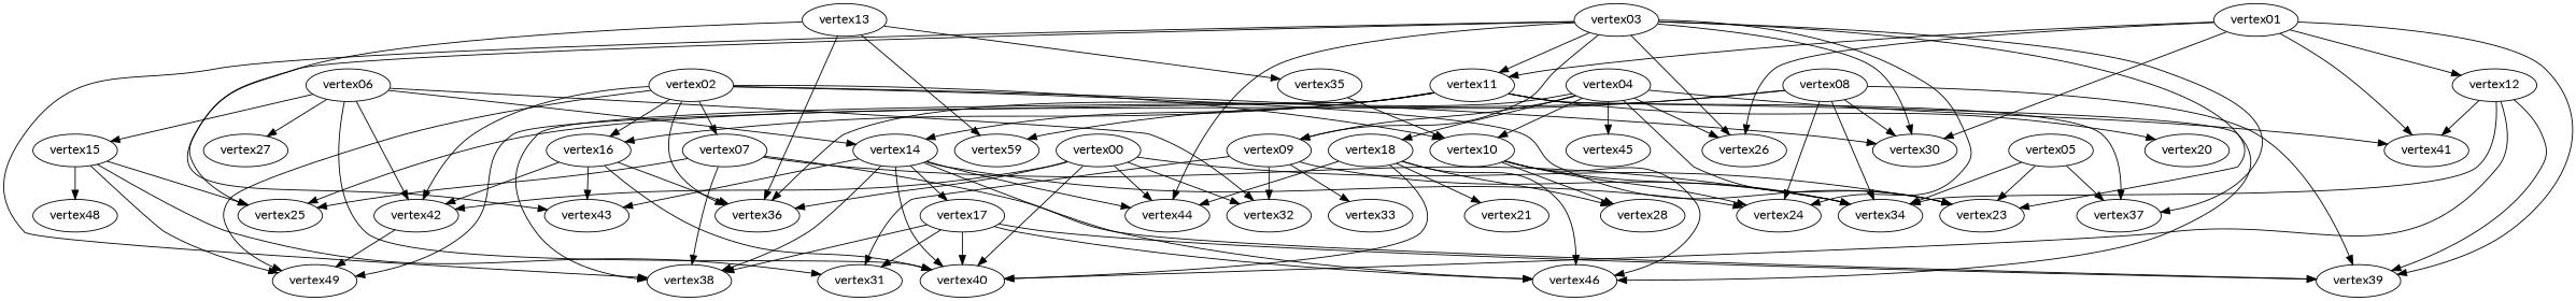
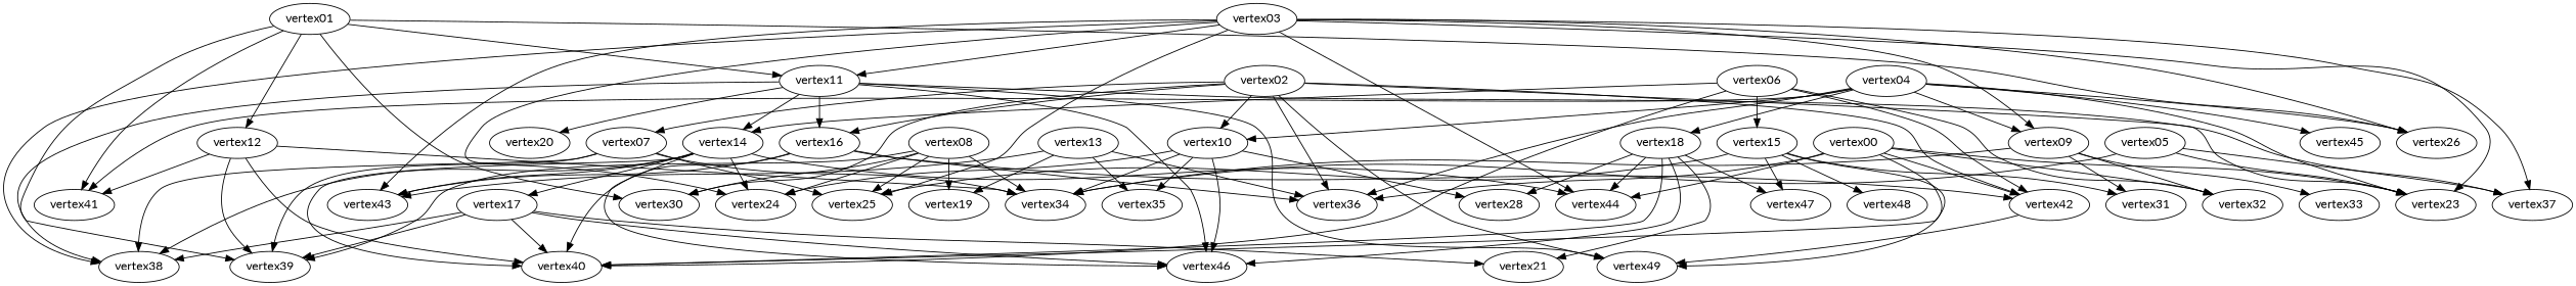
  digraph {
    fontname=Lato
    node [fontname=Lato]
    edge [fontname=Lato]
    vertex00
    vertex23
    vertex32
    vertex36
    vertex40
    vertex42
    vertex44
    vertex49
    vertex01
    vertex11
    vertex12
    vertex26
    vertex30
    vertex39
    vertex41
    vertex16
    vertex37
    vertex38
    vertex14
    vertex46
    vertex20
    vertex34
    vertex43
    vertex24
    vertex17
    vertex02
    vertex07
    vertex10
    vertex25
    vertex28
    vertex35
    vertex03
    vertex09
    vertex31
    vertex33
    vertex04
    vertex18
    vertex45
+   vertex47
    vertex21
    vertex05
    vertex08
-   vertex19 [label=vertex59]
+   vertex19
    vertex06
    vertex15
-   vertex27
    vertex48
    vertex13
    vertex00 -> vertex23
    vertex00 -> vertex32
    vertex00 -> vertex36
    vertex00 -> vertex40
    vertex00 -> vertex42
    vertex00 -> vertex44
    vertex42 -> vertex49
    vertex01 -> vertex11
    vertex01 -> vertex12
    vertex01 -> vertex26
    vertex01 -> vertex30
    vertex01 -> vertex39
    vertex01 -> vertex41
    vertex11 -> vertex49
    vertex11 -> vertex16
    vertex11 -> vertex37
    vertex11 -> vertex38
    vertex11 -> vertex14
    vertex11 -> vertex46
    vertex11 -> vertex20
    vertex12 -> vertex40
    vertex12 -> vertex39
    vertex12 -> vertex41
    vertex12 -> vertex34
    vertex16 -> vertex36
    vertex16 -> vertex40
    vertex16 -> vertex42
    vertex16 -> vertex43
    vertex14 -> vertex40
    vertex14 -> vertex44
    vertex14 -> vertex38
    vertex14 -> vertex46
    vertex14 -> vertex43
    vertex14 -> vertex24
    vertex14 -> vertex17
    vertex17 -> vertex40
    vertex17 -> vertex39
    vertex17 -> vertex38
    vertex17 -> vertex46
-   vertex17 -> vertex31
+   vertex17 -> vertex21
    vertex02 -> vertex23
    vertex02 -> vertex36
    vertex02 -> vertex42
    vertex02 -> vertex49
    vertex02 -> vertex30
    vertex02 -> vertex16
    vertex02 -> vertex07
    vertex02 -> vertex10
    vertex07 -> vertex39
    vertex07 -> vertex38
    vertex07 -> vertex34
    vertex07 -> vertex25
    vertex10 -> vertex46
    vertex10 -> vertex34
    vertex10 -> vertex24
    vertex10 -> vertex28
-   vertex35 -> vertex10
+   vertex10 -> vertex35
    vertex03 -> vertex23
    vertex03 -> vertex44
    vertex03 -> vertex11
    vertex03 -> vertex26
-   vertex03 -> vertex30
+   vertex03 -> vertex43
    vertex03 -> vertex37
    vertex03 -> vertex38
    vertex03 -> vertex24
    vertex03 -> vertex25
    vertex03 -> vertex09
    vertex09 -> vertex32
    vertex09 -> vertex34
    vertex09 -> vertex31
    vertex09 -> vertex33
    vertex04 -> vertex23
    vertex04 -> vertex36
    vertex04 -> vertex26
    vertex04 -> vertex41
    vertex04 -> vertex10
    vertex04 -> vertex09
    vertex04 -> vertex18
    vertex04 -> vertex45
    vertex18 -> vertex40
    vertex18 -> vertex44
    vertex18 -> vertex46
    vertex18 -> vertex28
+   vertex18 -> vertex47
    vertex18 -> vertex21
    vertex05 -> vertex23
    vertex05 -> vertex37
    vertex05 -> vertex34
    vertex08 -> vertex30
    vertex08 -> vertex39
    vertex08 -> vertex34
    vertex08 -> vertex24
    vertex08 -> vertex25
    vertex08 -> vertex19
    vertex06 -> vertex32
    vertex06 -> vertex40
    vertex06 -> vertex42
    vertex06 -> vertex14
    vertex06 -> vertex15
-   vertex06 -> vertex27
    vertex15 -> vertex49
    vertex15 -> vertex25
    vertex15 -> vertex31
+   vertex15 -> vertex47
    vertex15 -> vertex48
    vertex13 -> vertex36
    vertex13 -> vertex43
    vertex13 -> vertex35
    vertex13 -> vertex19
  }
